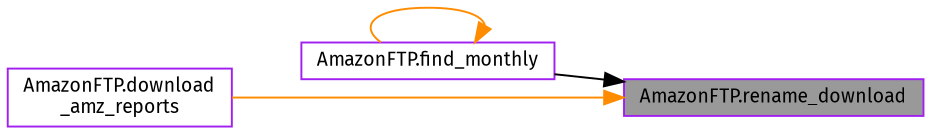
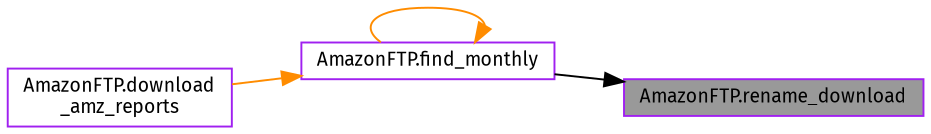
  digraph {
    fontname="Fira Sans"
    rankdir=RL
    node [color=purple fillcolor=white fontname="Fira Sans" fontsize=10 shape=box style=filled]
    edge [color=darkorange dir=back fontname="Fira Sans" fontsize=10 labelfontname=Helvetica labelfontsize=10 style=solid]
    n1 [fillcolor=grey60 fontcolor=black height=0.2 label="AmazonFTP.rename_download" width=0.4]
    n2 [height=0.2 label="AmazonFTP.find_monthly" width=0.4]
    n3 [height=0.2 label="AmazonFTP.download\l_amz_reports" width=0.4]
    n1 -> n2 [color=black]
    n2 -> n2
-   n1 -> n3
+   n2 -> n3
  }
